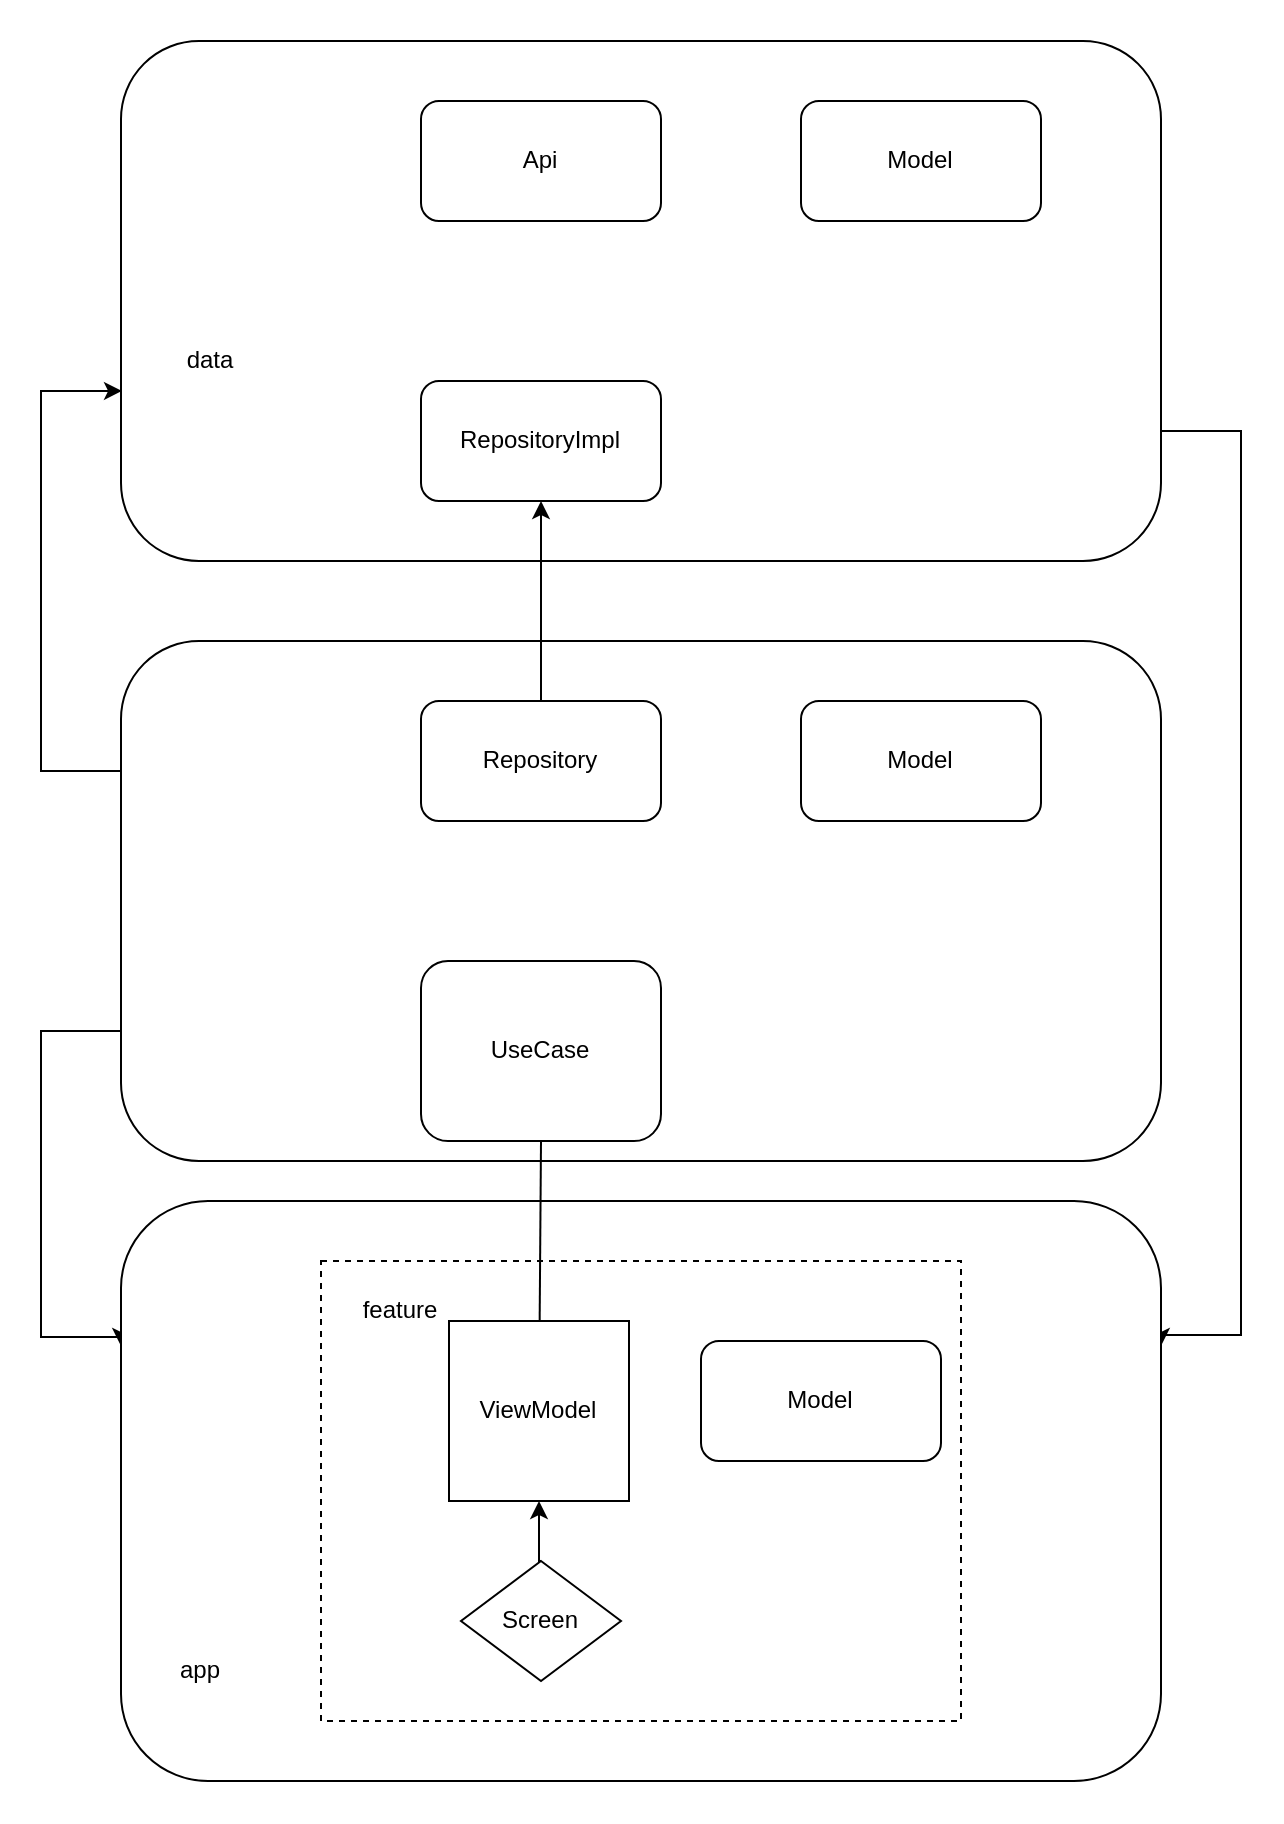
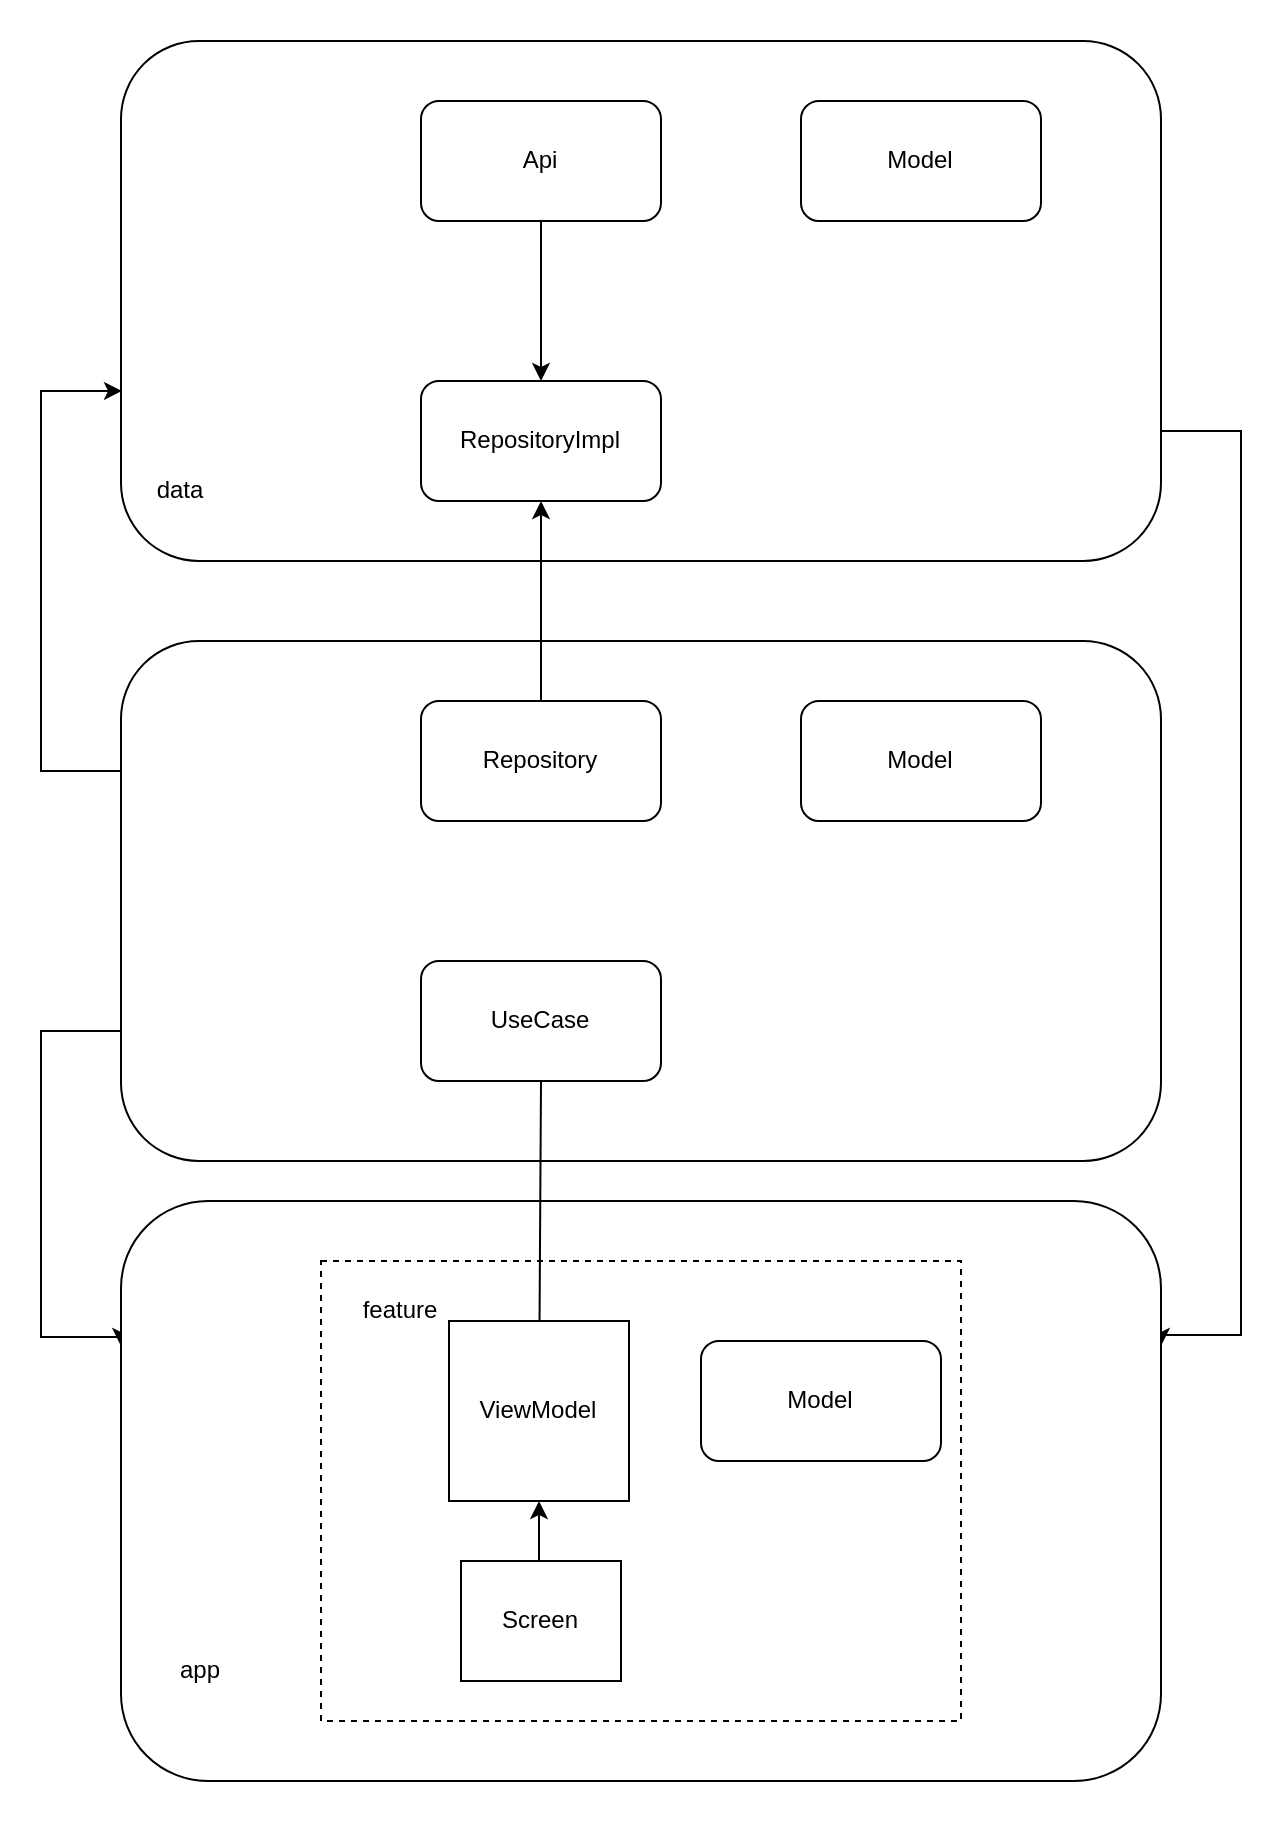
  <mxCell id="0" />
  <mxCell id="1" parent="0" />
  <mxCell id="2" style="edgeStyle=orthogonalEdgeStyle;rounded=0;orthogonalLoop=1;jettySize=auto;html=1;exitX=1;exitY=0.75;exitDx=0;exitDy=0;entryX=1;entryY=0.25;entryDx=0;entryDy=0;" edge="1" parent="1" source="3" target="6"><mxGeometry relative="1" as="geometry"><Array as="points"><mxPoint x="620" y="215" /><mxPoint x="620" y="667" /></Array></mxGeometry></mxCell>
  <mxCell id="3" value="" style="rounded=1;whiteSpace=wrap;html=1;" vertex="1" parent="1"><mxGeometry x="60" y="20" width="520" height="260" as="geometry" /></mxCell>
  <mxCell id="4" style="edgeStyle=orthogonalEdgeStyle;rounded=0;orthogonalLoop=1;jettySize=auto;html=1;exitX=0;exitY=0.75;exitDx=0;exitDy=0;entryX=0;entryY=0.25;entryDx=0;entryDy=0;" edge="1" parent="1" source="5" target="6"><mxGeometry relative="1" as="geometry"><Array as="points"><mxPoint x="20" y="515" /><mxPoint x="20" y="668" /></Array></mxGeometry></mxCell>
  <mxCell id="5" value="" style="rounded=1;whiteSpace=wrap;html=1;" vertex="1" parent="1"><mxGeometry x="60" y="320" width="520" height="260" as="geometry" /></mxCell>
  <mxCell id="6" value="" style="rounded=1;whiteSpace=wrap;html=1;" vertex="1" parent="1"><mxGeometry x="60" y="600" width="520" height="290" as="geometry" /></mxCell>
  <mxCell id="7" value="app" style="text;html=1;align=center;verticalAlign=middle;whiteSpace=wrap;rounded=0;" vertex="1" parent="1"><mxGeometry x="70" y="820" width="60" height="30" as="geometry" /></mxCell>
- <mxCell id="8" value="data" style="text;html=1;align=center;verticalAlign=middle;whiteSpace=wrap;rounded=0;" vertex="1" parent="1"><mxGeometry x="75" y="165" width="60" height="30" as="geometry" /></mxCell>
+ <mxCell id="8" value="data" style="text;html=1;align=center;verticalAlign=middle;whiteSpace=wrap;rounded=0;" vertex="1" parent="1"><mxGeometry x="60" y="230" width="60" height="30" as="geometry" /></mxCell>
  <mxCell id="9" value="" style="rounded=0;whiteSpace=wrap;html=1;dashed=1;" vertex="1" parent="1"><mxGeometry x="160" y="630" width="320" height="230" as="geometry" /></mxCell>
  <mxCell id="10" value="feature" style="text;html=1;align=center;verticalAlign=middle;whiteSpace=wrap;rounded=0;" vertex="1" parent="1"><mxGeometry x="170" y="640" width="60" height="30" as="geometry" /></mxCell>
  <mxCell id="11" value="ViewModel" style="rounded=0;whiteSpace=wrap;html=1;" vertex="1" parent="1"><mxGeometry x="224" y="660" width="90" height="90" as="geometry" /></mxCell>
  <mxCell id="12" style="edgeStyle=orthogonalEdgeStyle;rounded=0;orthogonalLoop=1;jettySize=auto;html=1;exitX=0.5;exitY=0;exitDx=0;exitDy=0;entryX=0.5;entryY=1;entryDx=0;entryDy=0;" edge="1" parent="1" source="13" target="11"><mxGeometry relative="1" as="geometry" /></mxCell>
- <mxCell id="13" value="Screen" style="rhombus;whiteSpace=wrap;html=1;" vertex="1" parent="1"><mxGeometry x="230" y="780" width="80" height="60" as="geometry" /></mxCell>
- <mxCell id="14" value="UseCase" style="rounded=1;whiteSpace=wrap;html=1;" vertex="1" parent="1"><mxGeometry x="210" y="480" width="120" height="90" as="geometry" /></mxCell>
+ <mxCell id="13" value="Screen" style="rounded=0;whiteSpace=wrap;html=1;" vertex="1" parent="1"><mxGeometry x="230" y="780" width="80" height="60" as="geometry" /></mxCell>
+ <mxCell id="14" value="UseCase" style="rounded=1;whiteSpace=wrap;html=1;" vertex="1" parent="1"><mxGeometry x="210" y="480" width="120" height="60" as="geometry" /></mxCell>
  <mxCell id="15" value="Repository" style="rounded=1;whiteSpace=wrap;html=1;" vertex="1" parent="1"><mxGeometry x="210" y="350" width="120" height="60" as="geometry" /></mxCell>
  <mxCell id="16" value="Model" style="rounded=1;whiteSpace=wrap;html=1;" vertex="1" parent="1"><mxGeometry x="400" y="350" width="120" height="60" as="geometry" /></mxCell>
  <mxCell id="17" value="Model" style="rounded=1;whiteSpace=wrap;html=1;" vertex="1" parent="1"><mxGeometry x="400" y="50" width="120" height="60" as="geometry" /></mxCell>
  <mxCell id="18" value="Model" style="rounded=1;whiteSpace=wrap;html=1;" vertex="1" parent="1"><mxGeometry x="350" y="670" width="120" height="60" as="geometry" /></mxCell>
  <mxCell id="19" value="RepositoryImpl" style="rounded=1;whiteSpace=wrap;html=1;" vertex="1" parent="1"><mxGeometry x="210" y="190" width="120" height="60" as="geometry" /></mxCell>
+ <mxCell id="20" style="edgeStyle=orthogonalEdgeStyle;rounded=0;orthogonalLoop=1;jettySize=auto;html=1;exitX=0.5;exitY=1;exitDx=0;exitDy=0;" edge="1" parent="1" source="21" target="19"><mxGeometry relative="1" as="geometry" /></mxCell>
  <mxCell id="21" value="Api" style="rounded=1;whiteSpace=wrap;html=1;" vertex="1" parent="1"><mxGeometry x="210" y="50" width="120" height="60" as="geometry" /></mxCell>
  <mxCell id="22" style="edgeStyle=orthogonalEdgeStyle;rounded=0;orthogonalLoop=1;jettySize=auto;html=1;exitX=0;exitY=0.25;exitDx=0;exitDy=0;entryX=0.001;entryY=0.673;entryDx=0;entryDy=0;entryPerimeter=0;" edge="1" parent="1" source="5" target="3"><mxGeometry relative="1" as="geometry"><Array as="points"><mxPoint x="20" y="385" /><mxPoint x="20" y="195" /></Array></mxGeometry></mxCell>
  <mxCell id="23" value="" style="endArrow=classic;html=1;rounded=0;exitX=0.5;exitY=0;exitDx=0;exitDy=0;entryX=0.5;entryY=1;entryDx=0;entryDy=0;" edge="1" parent="1" source="15" target="19"><mxGeometry width="50" height="50" relative="1" as="geometry"><mxPoint x="340" y="420" as="sourcePoint" /><mxPoint x="390" y="370" as="targetPoint" /></mxGeometry></mxCell>
  <mxCell id="24" value="" style="endArrow=none;html=1;rounded=0;exitX=0.5;exitY=1;exitDx=0;exitDy=0;" edge="1" parent="1" source="14" target="11"><mxGeometry width="50" height="50" relative="1" as="geometry"><mxPoint x="340" y="420" as="sourcePoint" /><mxPoint x="390" y="370" as="targetPoint" /></mxGeometry></mxCell>
